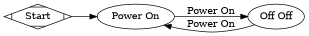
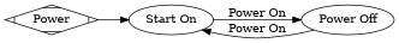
  digraph {
    compound=true
    rankdir=LR
-   Start [shape=Mdiamond]
-   n2 [label="Power On"]
-   n3 [label="Off Off"]
+   Start [shape=Mdiamond label=Power]
+   n2 [label="Start On"]
+   n3 [label="Power Off"]
    Start -> n2
    n2 -> n3 [label="Power On"]
    n3 -> n2 [label="Power On"]
  }
